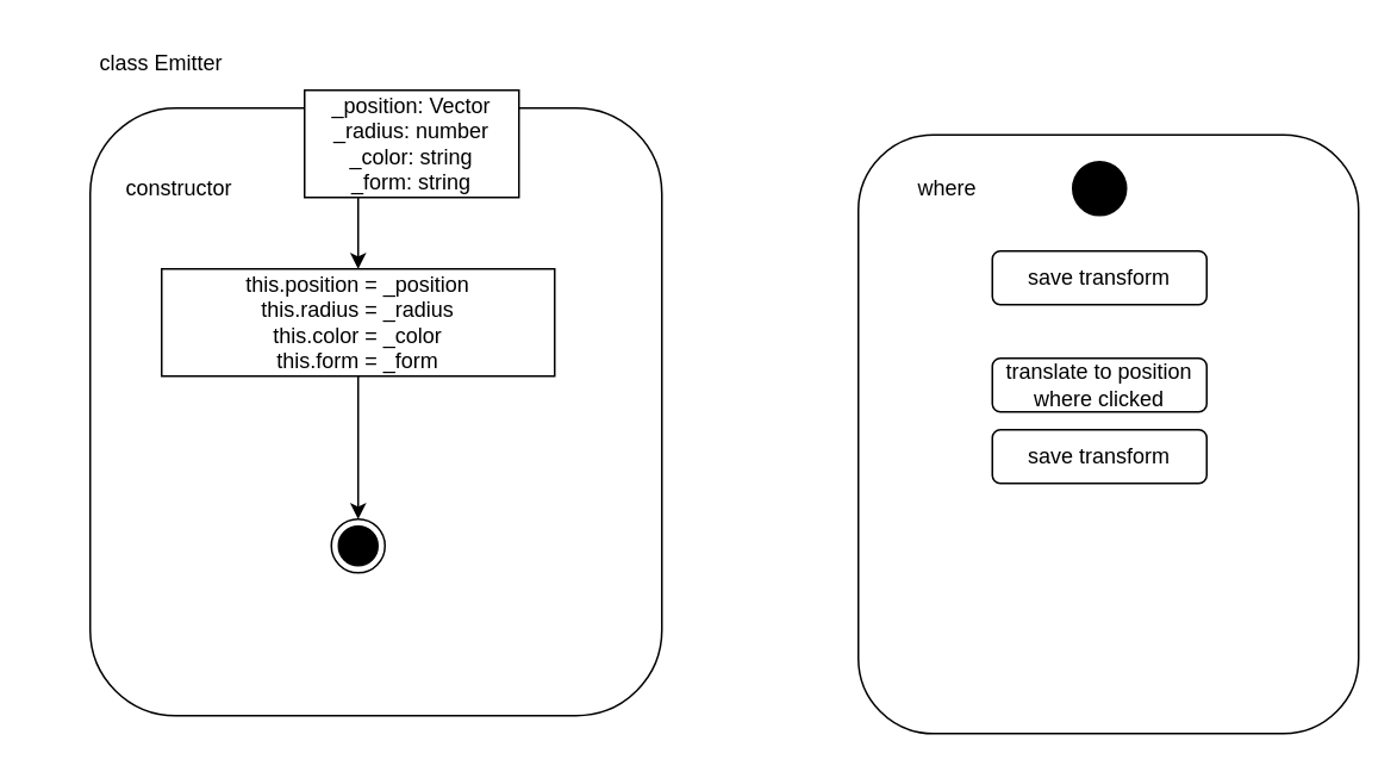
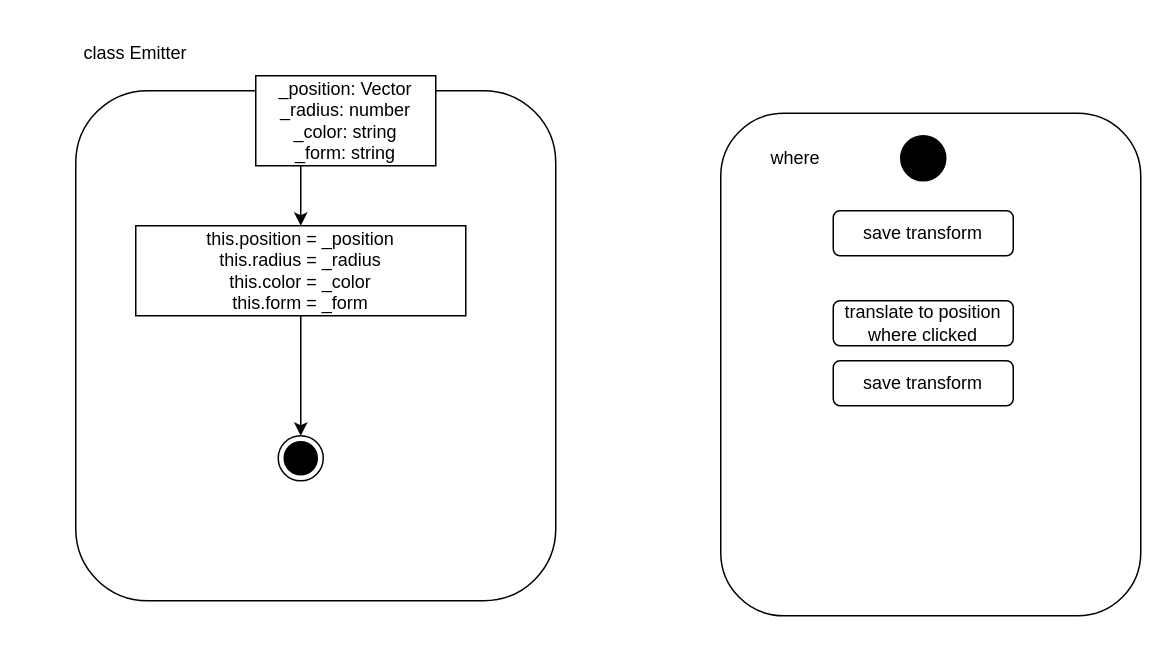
  <mxCell id="0" />
  <mxCell id="1" parent="0" />
  <mxCell id="2" value="class Emitter" style="text;html=1;strokeColor=none;fillColor=none;align=center;verticalAlign=middle;whiteSpace=wrap;rounded=0;" vertex="1" parent="1"><mxGeometry x="20" y="20" width="140" height="30" as="geometry" /></mxCell>
  <mxCell id="3" value="" style="rounded=1;whiteSpace=wrap;html=1;" vertex="1" parent="1"><mxGeometry x="50" y="60" width="320" height="340" as="geometry" /></mxCell>
- <mxCell id="4" value="constructor" style="text;html=1;strokeColor=none;fillColor=none;align=center;verticalAlign=middle;whiteSpace=wrap;rounded=0;" vertex="1" parent="1"><mxGeometry x="70" y="90" width="60" height="30" as="geometry" /></mxCell>
  <mxCell id="5" style="edgeStyle=orthogonalEdgeStyle;rounded=0;orthogonalLoop=1;jettySize=auto;html=1;exitX=0.25;exitY=1;exitDx=0;exitDy=0;" edge="1" parent="1" source="6" target="8"><mxGeometry relative="1" as="geometry" /></mxCell>
  <mxCell id="6" value="_position: Vector&lt;br&gt;_radius: number&lt;br&gt;_color: string&lt;br&gt;_form: string" style="rounded=0;whiteSpace=wrap;html=1;" vertex="1" parent="1"><mxGeometry x="170" y="50" width="120" height="60" as="geometry" /></mxCell>
  <mxCell id="7" style="edgeStyle=orthogonalEdgeStyle;rounded=0;orthogonalLoop=1;jettySize=auto;html=1;entryX=0.5;entryY=0;entryDx=0;entryDy=0;" edge="1" parent="1" source="8" target="9"><mxGeometry relative="1" as="geometry" /></mxCell>
  <mxCell id="8" value="this.position = _position&lt;br&gt;this.radius = _radius&lt;br&gt;this.color = _color&lt;br&gt;this.form = _form" style="rounded=0;whiteSpace=wrap;html=1;" vertex="1" parent="1"><mxGeometry x="90" y="150" width="220" height="60" as="geometry" /></mxCell>
  <mxCell id="9" value="" style="ellipse;html=1;shape=endState;fillColor=strokeColor;" vertex="1" parent="1"><mxGeometry x="185" y="290" width="30" height="30" as="geometry" /></mxCell>
  <mxCell id="10" value="" style="rounded=1;whiteSpace=wrap;html=1;" vertex="1" parent="1"><mxGeometry x="480" y="75" width="280" height="335" as="geometry" /></mxCell>
  <mxCell id="11" value="where" style="text;html=1;strokeColor=none;fillColor=none;align=center;verticalAlign=middle;whiteSpace=wrap;rounded=0;" vertex="1" parent="1"><mxGeometry x="500" y="90" width="60" height="30" as="geometry" /></mxCell>
  <mxCell id="12" value="" style="ellipse;fillColor=strokeColor;" vertex="1" parent="1"><mxGeometry x="600" y="90" width="30" height="30" as="geometry" /></mxCell>
  <mxCell id="13" value="save transform" style="rounded=1;whiteSpace=wrap;html=1;" vertex="1" parent="1"><mxGeometry x="555" y="140" width="120" height="30" as="geometry" /></mxCell>
  <mxCell id="14" value="translate to position where clicked" style="rounded=1;whiteSpace=wrap;html=1;" vertex="1" parent="1"><mxGeometry x="555" y="200" width="120" height="30" as="geometry" /></mxCell>
  <mxCell id="15" value="save transform" style="rounded=1;whiteSpace=wrap;html=1;" vertex="1" parent="1"><mxGeometry x="555" y="240" width="120" height="30" as="geometry" /></mxCell>
